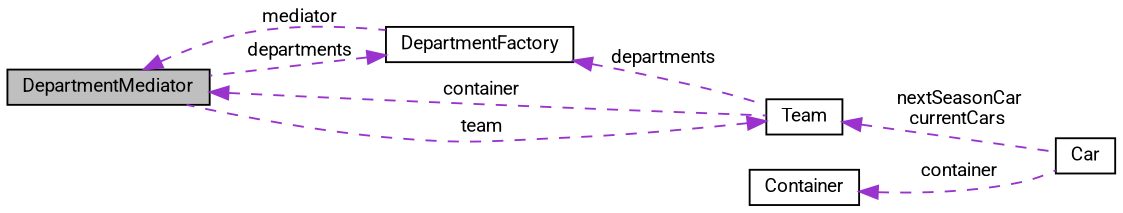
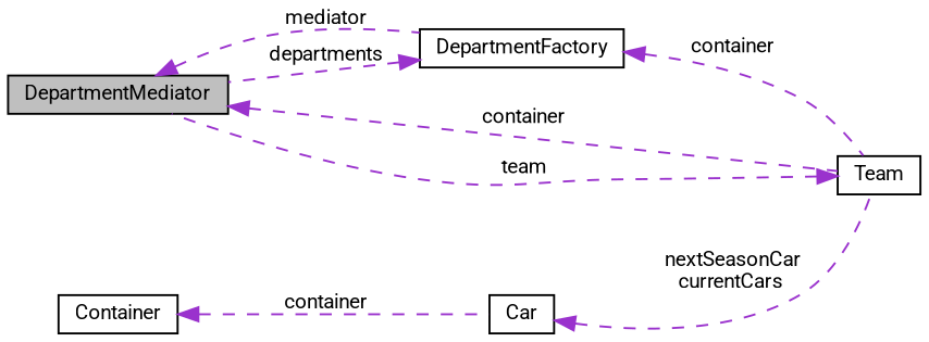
  digraph {
    fontname=Roboto
    rankdir=LR
    node [color=black fillcolor=white fontname=Roboto fontsize=10 shape=record style=filled]
    edge [color=darkorchid3 dir=back fontname=Roboto fontsize=10 labelfontname=Helvetica labelfontsize=10 style=dashed]
    n1 [fillcolor=grey75 fontcolor=black height=0.2 label=DepartmentMediator width=0.4]
    n2 [height=0.2 label=DepartmentFactory width=0.4]
    n3 [height=0.2 label=Team width=0.4]
    n4 [height=0.2 label=Container width=0.4]
    n5 [height=0.2 label=Car width=0.4]
    n1 -> n2 [label=" mediator"]
    n1 -> n3 [label=" container"]
    n2 -> n1 [label=" departments"]
-   n2 -> n3 [label=" departments"]
+   n2 -> n3 [label=" container"]
    n3 -> n1 [label=" team"]
    n4 -> n5 [label=" container"]
-   n3 -> n5 [label=" nextSeasonCar\ncurrentCars"]
+   n5 -> n3 [label=" nextSeasonCar\ncurrentCars"]
  }
